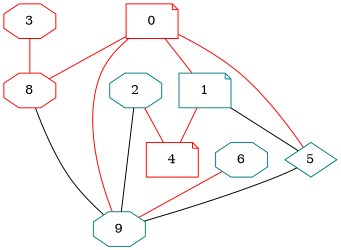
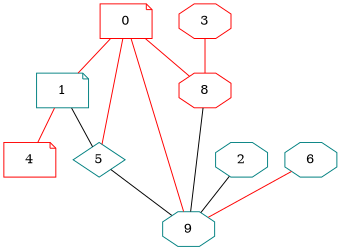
  graph {
    node [color=teal shape=octagon]
    edge [color=red]
    0 [color=red shape=note]
    1 [shape=note]
    5 [shape=diamond]
    8 [color=red]
    9
    4 [color=red shape=note]
    2
    3 [color=red]
    6
    0 -- 1
    0 -- 5
    0 -- 8
    0 -- 9
    1 -- 5 [color=""]
    1 -- 4
    5 -- 9 [color=""]
    8 -- 9 [color=""]
    2 -- 9 [color=""]
-   2 -- 4
    3 -- 8
    6 -- 9
  }
